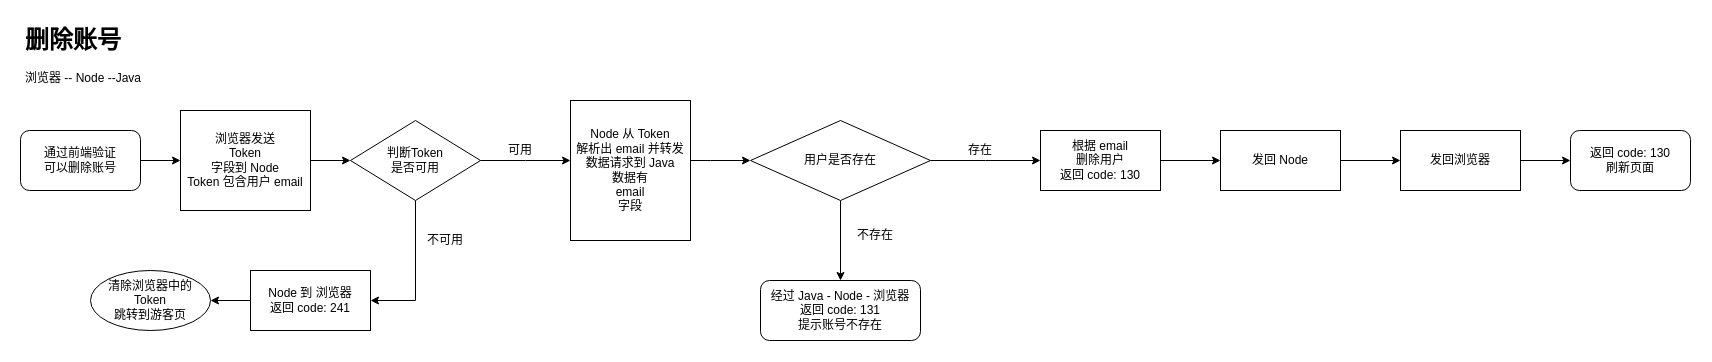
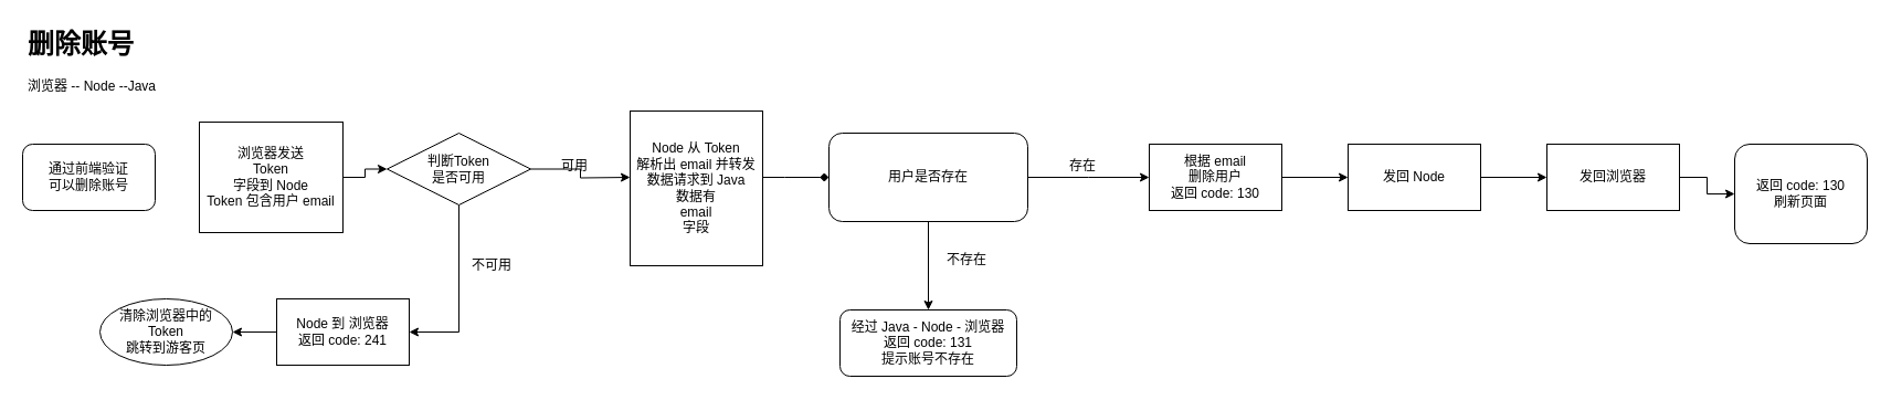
  <mxCell id="0" />
  <mxCell id="1" parent="0" />
  <mxCell id="2" value="&lt;h1&gt;删除账号&lt;/h1&gt;&lt;p&gt;浏览器 -- Node --Java&lt;/p&gt;&lt;p&gt;&lt;br&gt;&lt;/p&gt;" style="text;html=1;strokeColor=none;fillColor=none;spacing=5;spacingTop=-20;whiteSpace=wrap;overflow=hidden;rounded=0;" parent="1" vertex="1"><mxGeometry x="20" y="20" width="190" height="80" as="geometry" /></mxCell>
  <mxCell id="3" style="edgeStyle=orthogonalEdgeStyle;rounded=0;orthogonalLoop=1;jettySize=auto;html=1;entryX=0;entryY=0.5;entryDx=0;entryDy=0;" parent="1" source="4" target="9" edge="1"><mxGeometry relative="1" as="geometry" /></mxCell>
  <mxCell id="4" value="浏览器发送 &lt;br&gt;Token &lt;br&gt;字段到 Node&lt;br&gt;Token 包含用户 email" style="rounded=0;whiteSpace=wrap;html=1;" parent="1" vertex="1"><mxGeometry x="180" y="110" width="130" height="100" as="geometry" /></mxCell>
- <mxCell id="5" style="edgeStyle=orthogonalEdgeStyle;rounded=0;orthogonalLoop=1;jettySize=auto;html=1;entryX=0;entryY=0.5;entryDx=0;entryDy=0;" parent="1" source="6" target="4" edge="1"><mxGeometry relative="1" as="geometry" /></mxCell>
  <mxCell id="6" value="通过前端验证&lt;br&gt;可以删除账号" style="rounded=1;whiteSpace=wrap;html=1;" parent="1" vertex="1"><mxGeometry x="20" y="130" width="120" height="60" as="geometry" /></mxCell>
  <mxCell id="7" style="edgeStyle=orthogonalEdgeStyle;rounded=0;orthogonalLoop=1;jettySize=auto;html=1;" parent="1" source="9" edge="1"><mxGeometry relative="1" as="geometry"><mxPoint x="370" y="300" as="targetPoint" /><Array as="points"><mxPoint x="415" y="300" /></Array></mxGeometry></mxCell>
  <mxCell id="8" style="edgeStyle=orthogonalEdgeStyle;rounded=0;orthogonalLoop=1;jettySize=auto;html=1;entryX=0;entryY=0.5;entryDx=0;entryDy=0;" parent="1" source="9" edge="1"><mxGeometry relative="1" as="geometry"><mxPoint x="570" y="160" as="targetPoint" /></mxGeometry></mxCell>
- <mxCell id="9" value="判断Token &lt;br&gt;是否可用" style="rhombus;whiteSpace=wrap;html=1;" parent="1" vertex="1"><mxGeometry x="350" y="120" width="130" height="80" as="geometry" /></mxCell>
+ <mxCell id="9" value="判断Token &lt;br&gt;是否可用" style="rhombus;whiteSpace=wrap;html=1;" parent="1" vertex="1"><mxGeometry x="350" y="120" width="130" height="65" as="geometry" /></mxCell>
  <mxCell id="10" value="不可用" style="text;html=1;strokeColor=none;fillColor=none;align=center;verticalAlign=middle;whiteSpace=wrap;rounded=0;" parent="1" vertex="1"><mxGeometry x="410" y="230" width="70" height="20" as="geometry" /></mxCell>
  <mxCell id="11" value="可用" style="text;html=1;strokeColor=none;fillColor=none;align=center;verticalAlign=middle;whiteSpace=wrap;rounded=0;" parent="1" vertex="1"><mxGeometry x="500" y="140" width="40" height="20" as="geometry" /></mxCell>
- <mxCell id="12" style="edgeStyle=orthogonalEdgeStyle;rounded=0;orthogonalLoop=1;jettySize=auto;html=1;entryX=0;entryY=0.5;entryDx=0;entryDy=0;" parent="1" source="13" target="16" edge="1"><mxGeometry relative="1" as="geometry"><Array as="points"><mxPoint x="710" y="160" /><mxPoint x="710" y="160" /></Array></mxGeometry></mxCell>
+ <mxCell id="12" style="edgeStyle=orthogonalEdgeStyle;rounded=0;orthogonalLoop=1;jettySize=auto;html=1;entryX=0;entryY=0.5;entryDx=0;entryDy=0;endArrow=diamond;" parent="1" source="13" target="16" edge="1"><mxGeometry relative="1" as="geometry"><Array as="points"><mxPoint x="710" y="160" /><mxPoint x="710" y="160" /></Array></mxGeometry></mxCell>
  <mxCell id="13" value="Node 从 Token &lt;br&gt;解析出 email 并转发&lt;br&gt;数据请求到 Java&lt;br&gt;数据有 &lt;br&gt;email&lt;br&gt;字段" style="rounded=0;whiteSpace=wrap;html=1;" parent="1" vertex="1"><mxGeometry x="570" y="100" width="120" height="140" as="geometry" /></mxCell>
  <mxCell id="14" style="edgeStyle=orthogonalEdgeStyle;rounded=0;orthogonalLoop=1;jettySize=auto;html=1;" parent="1" source="16" edge="1"><mxGeometry relative="1" as="geometry"><mxPoint x="1040" y="160" as="targetPoint" /></mxGeometry></mxCell>
  <mxCell id="15" style="edgeStyle=orthogonalEdgeStyle;rounded=0;orthogonalLoop=1;jettySize=auto;html=1;entryX=0.5;entryY=0;entryDx=0;entryDy=0;" parent="1" source="16" target="19" edge="1"><mxGeometry relative="1" as="geometry"><mxPoint x="1030" y="280" as="targetPoint" /><Array as="points" /></mxGeometry></mxCell>
- <mxCell id="16" value="用户是否存在" style="rhombus;whiteSpace=wrap;html=1;" parent="1" vertex="1"><mxGeometry x="750" y="120" width="180" height="80" as="geometry" /></mxCell>
+ <mxCell id="16" value="用户是否存在" style="whiteSpace=wrap;html=1;rounded=1;" parent="1" vertex="1"><mxGeometry x="750" y="120" width="180" height="80" as="geometry" /></mxCell>
  <mxCell id="17" value="存在" style="text;html=1;strokeColor=none;fillColor=none;align=center;verticalAlign=middle;whiteSpace=wrap;rounded=0;" parent="1" vertex="1"><mxGeometry x="950" y="140" width="60" height="20" as="geometry" /></mxCell>
  <mxCell id="18" value="不存在" style="text;html=1;strokeColor=none;fillColor=none;align=center;verticalAlign=middle;whiteSpace=wrap;rounded=0;" parent="1" vertex="1"><mxGeometry x="840" y="220" width="70" height="30" as="geometry" /></mxCell>
  <mxCell id="19" value="经过 Java - Node - 浏览器&lt;br&gt;返回 code: 131&lt;br&gt;提示账号不存在" style="rounded=1;whiteSpace=wrap;html=1;" parent="1" vertex="1"><mxGeometry x="760" y="280" width="160" height="60" as="geometry" /></mxCell>
  <mxCell id="20" style="edgeStyle=orthogonalEdgeStyle;rounded=0;orthogonalLoop=1;jettySize=auto;html=1;entryX=0;entryY=0.5;entryDx=0;entryDy=0;" parent="1" source="21" target="23" edge="1"><mxGeometry relative="1" as="geometry" /></mxCell>
  <mxCell id="21" value="根据 email&lt;br&gt;删除用户&lt;br&gt;返回 code: 130" style="rounded=0;whiteSpace=wrap;html=1;" parent="1" vertex="1"><mxGeometry x="1040" y="130" width="120" height="60" as="geometry" /></mxCell>
  <mxCell id="22" style="edgeStyle=orthogonalEdgeStyle;rounded=0;orthogonalLoop=1;jettySize=auto;html=1;entryX=0;entryY=0.5;entryDx=0;entryDy=0;" parent="1" source="23" target="25" edge="1"><mxGeometry relative="1" as="geometry" /></mxCell>
  <mxCell id="23" value="发回 Node" style="rounded=0;whiteSpace=wrap;html=1;" parent="1" vertex="1"><mxGeometry x="1220" y="130" width="120" height="60" as="geometry" /></mxCell>
  <mxCell id="24" style="edgeStyle=orthogonalEdgeStyle;rounded=0;orthogonalLoop=1;jettySize=auto;html=1;entryX=0;entryY=0.5;entryDx=0;entryDy=0;" parent="1" source="25" target="26" edge="1"><mxGeometry relative="1" as="geometry" /></mxCell>
  <mxCell id="25" value="发回浏览器" style="rounded=0;whiteSpace=wrap;html=1;" parent="1" vertex="1"><mxGeometry x="1400" y="130" width="120" height="60" as="geometry" /></mxCell>
- <mxCell id="26" value="返回 code: 130&lt;br&gt;刷新页面" style="rounded=1;whiteSpace=wrap;html=1;" parent="1" vertex="1"><mxGeometry x="1570" y="130" width="120" height="60" as="geometry" /></mxCell>
+ <mxCell id="26" value="返回 code: 130&lt;br&gt;刷新页面" style="rounded=1;whiteSpace=wrap;html=1;" parent="1" vertex="1"><mxGeometry x="1570" y="130" width="120" height="90" as="geometry" /></mxCell>
  <mxCell id="27" value="&lt;span&gt;清除浏览器中的 Token&lt;/span&gt;&lt;br&gt;&lt;span&gt;跳转到游客页&lt;/span&gt;" style="ellipse;whiteSpace=wrap;html=1;" parent="1" vertex="1"><mxGeometry x="90" y="270" width="120" height="60" as="geometry" /></mxCell>
  <mxCell id="28" style="edgeStyle=orthogonalEdgeStyle;rounded=0;orthogonalLoop=1;jettySize=auto;html=1;entryX=1;entryY=0.5;entryDx=0;entryDy=0;" parent="1" source="29" target="27" edge="1"><mxGeometry relative="1" as="geometry" /></mxCell>
  <mxCell id="29" value="Node 到 浏览器&lt;br&gt;返回 code: 241" style="rounded=0;whiteSpace=wrap;html=1;" parent="1" vertex="1"><mxGeometry x="250" y="270" width="120" height="60" as="geometry" /></mxCell>
  <mxCell id="30" style="edgeStyle=orthogonalEdgeStyle;rounded=0;orthogonalLoop=1;jettySize=auto;html=1;exitX=0.5;exitY=1;exitDx=0;exitDy=0;" parent="1" source="13" target="13" edge="1"><mxGeometry relative="1" as="geometry" /></mxCell>
